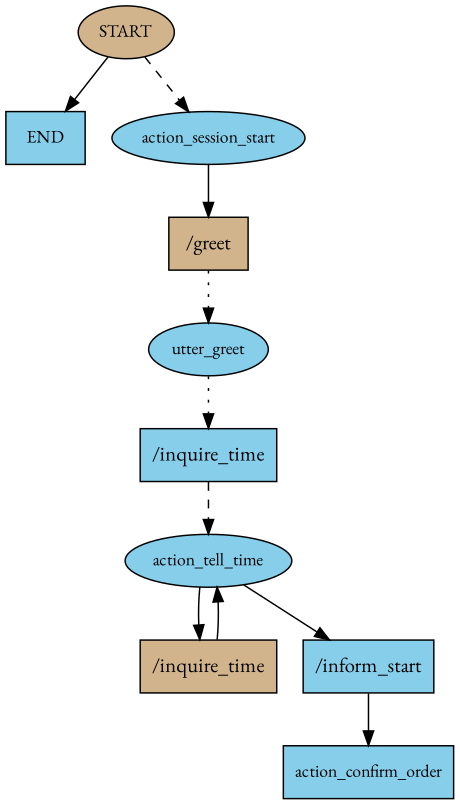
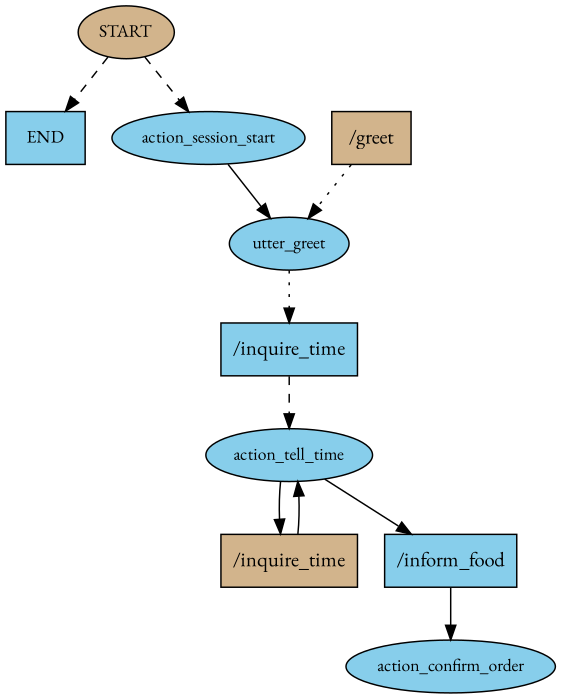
  digraph {
    fontname="EB Garamond"
    node [fillcolor=skyblue fontname="EB Garamond" fontsize=12 style=filled]
    edge [fontname="EB Garamond" style=solid]
    n1 [fillcolor=tan label=START]
    n2 [label=END shape=box]
    n3 [label=action_session_start]
    n4 [fillcolor=tan label="/greet" shape=rect fontsize=""]
    n5 [label=utter_greet]
    n6 [label="/inquire_time" shape=rect fontsize=""]
    n7 [label=action_tell_time]
    n8 [fillcolor=tan label="/inquire_time" shape=rect fontsize=""]
-   n9 [label="/inform_start" shape=rect fontsize=""]
-   n10 [label=action_confirm_order shape=box]
-   n1 -> n2
+   n9 [label="/inform_food" shape=rect fontsize=""]
+   n10 [label=action_confirm_order]
+   n1 -> n2 [style=dashed]
    n1 -> n3 [style=dashed]
-   n3 -> n4
+   n3 -> n5
    n4 -> n5 [style=dotted]
    n5 -> n6 [style=dotted]
    n6 -> n7 [style=dashed]
    n7 -> n8
    n7 -> n9
    n8 -> n7
    n9 -> n10
  }
